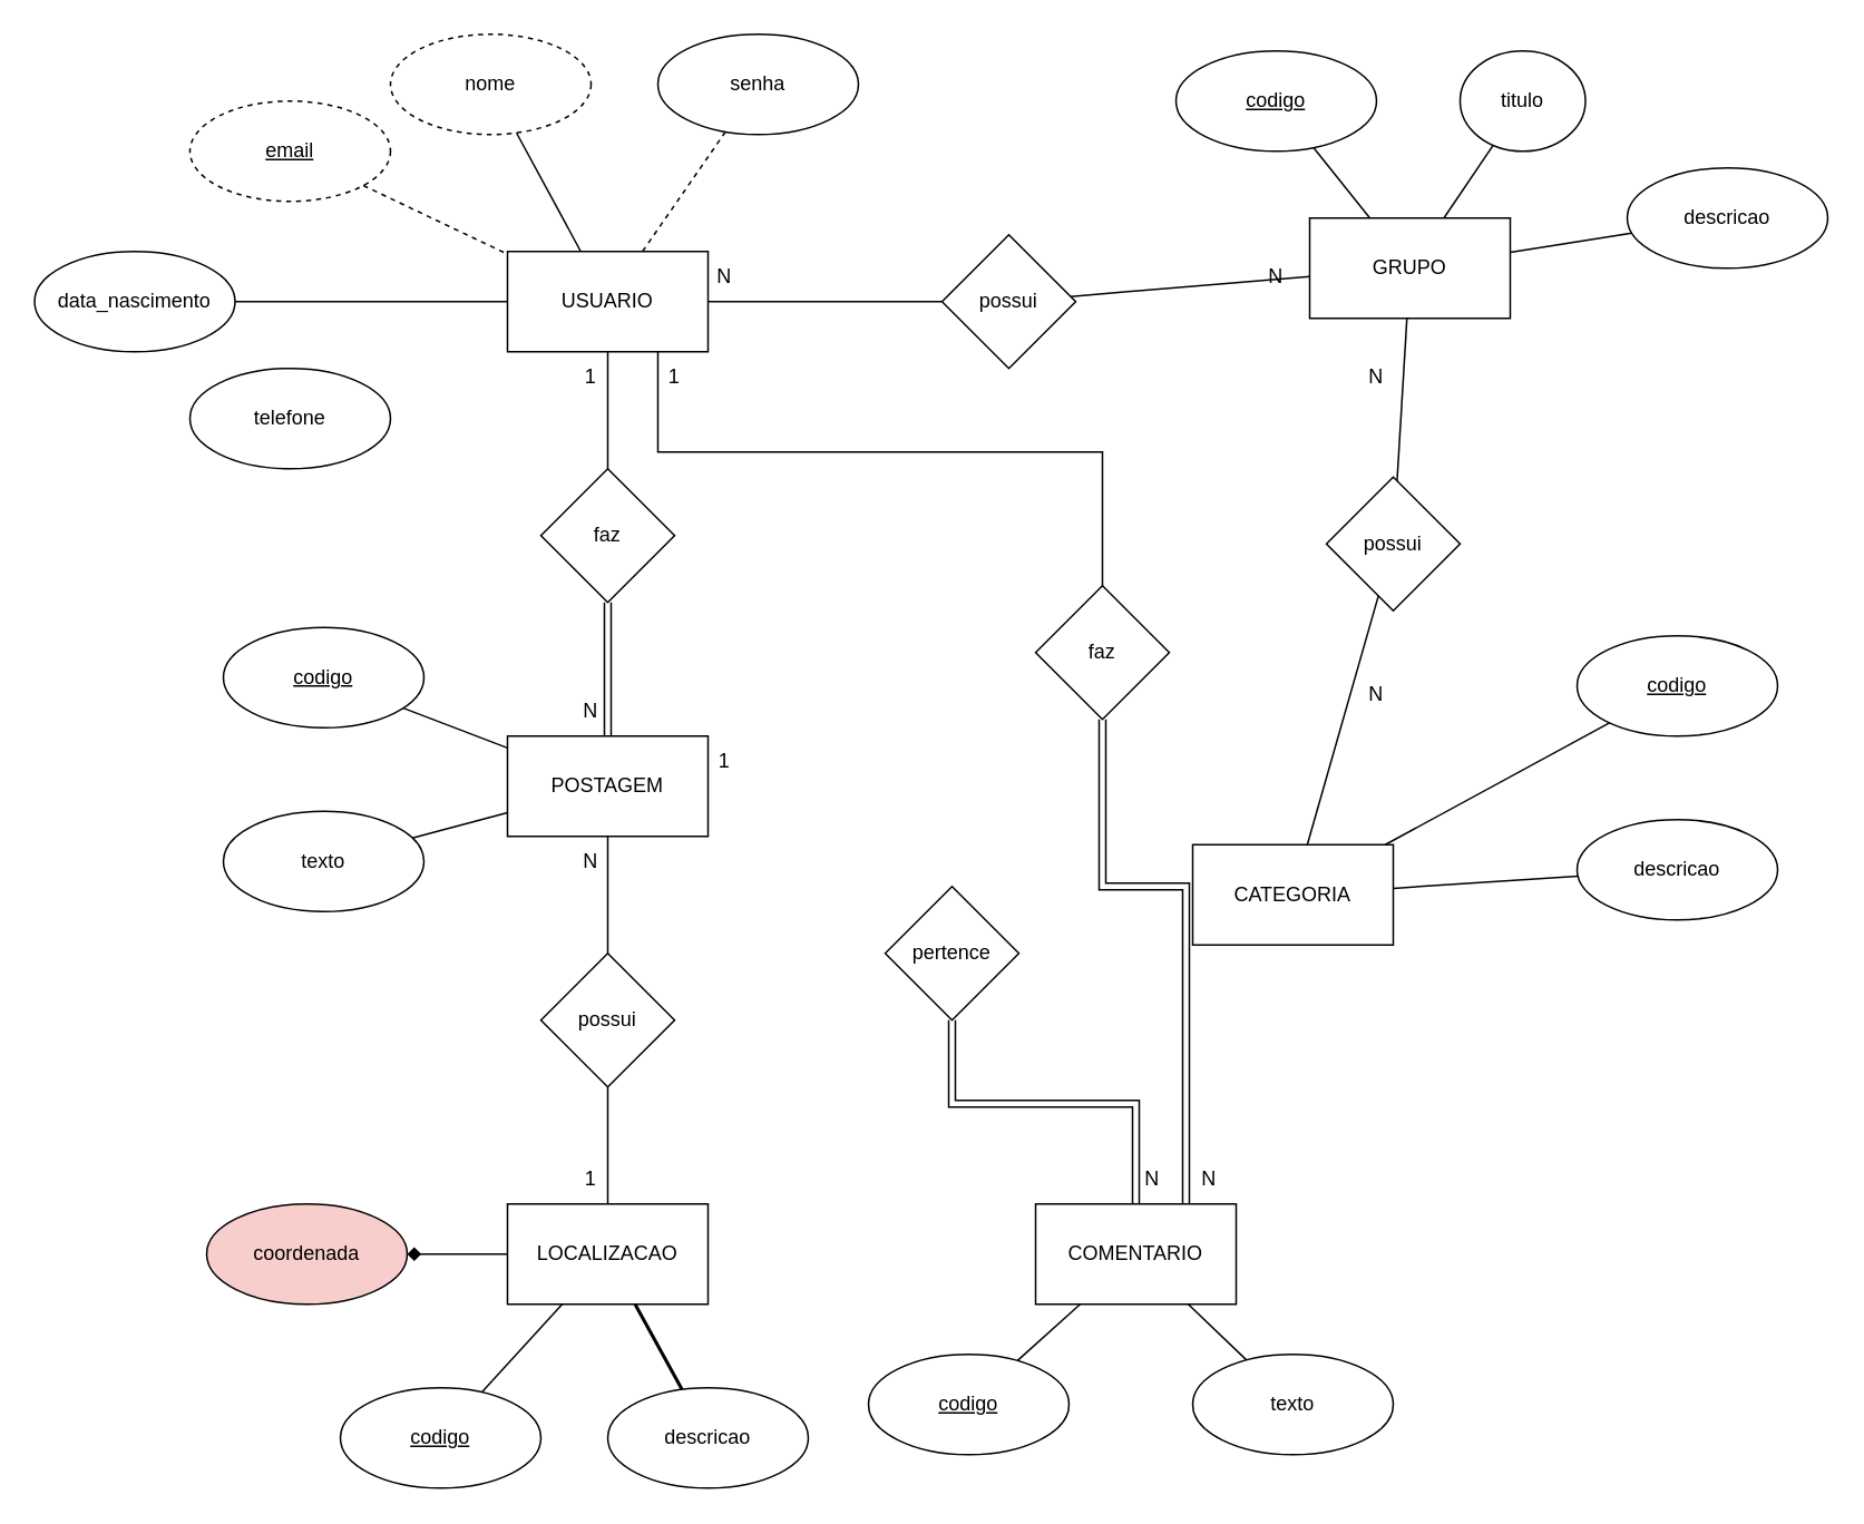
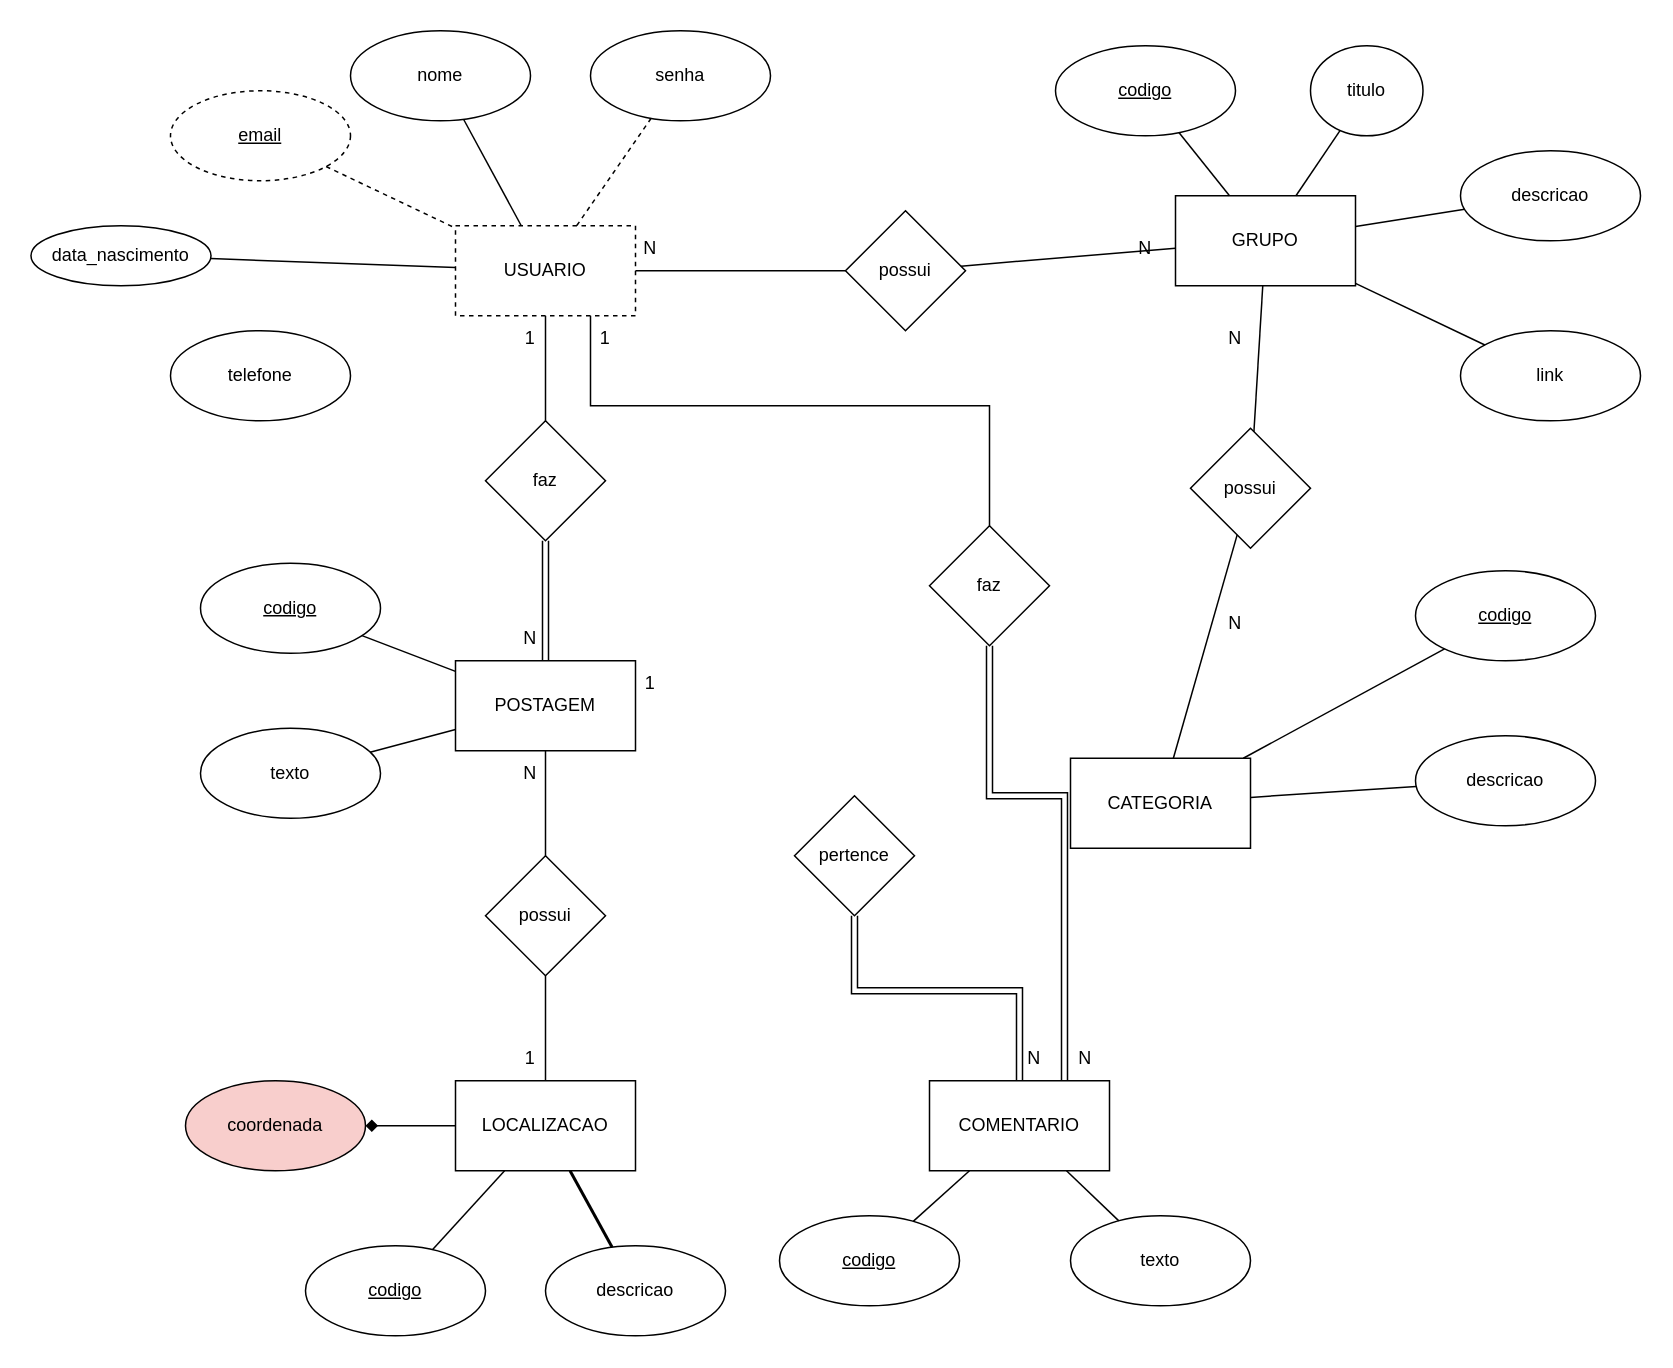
  <mxCell id="0" />
  <mxCell id="1" parent="0" />
  <mxCell id="2" value="CATEGORIA" style="rounded=0;whiteSpace=wrap;html=1;" vertex="1" parent="1"><mxGeometry x="713" y="505" width="120" height="60" as="geometry" /></mxCell>
- <mxCell id="3" value="USUARIO" style="rounded=0;whiteSpace=wrap;html=1;" vertex="1" parent="1"><mxGeometry x="303" y="150" width="120" height="60" as="geometry" /></mxCell>
+ <mxCell id="3" value="USUARIO" style="rounded=0;whiteSpace=wrap;html=1;dashed=1;" vertex="1" parent="1"><mxGeometry x="303" y="150" width="120" height="60" as="geometry" /></mxCell>
  <mxCell id="4" value="GRUPO" style="rounded=0;whiteSpace=wrap;html=1;" vertex="1" parent="1"><mxGeometry x="783" y="130" width="120" height="60" as="geometry" /></mxCell>
  <mxCell id="5" value="COMENTARIO" style="rounded=0;whiteSpace=wrap;html=1;" vertex="1" parent="1"><mxGeometry x="619" y="720" width="120" height="60" as="geometry" /></mxCell>
  <mxCell id="6" value="LOCALIZACAO" style="rounded=0;whiteSpace=wrap;html=1;" vertex="1" parent="1"><mxGeometry x="303" y="720" width="120" height="60" as="geometry" /></mxCell>
  <mxCell id="7" value="POSTAGEM" style="rounded=0;whiteSpace=wrap;html=1;" vertex="1" parent="1"><mxGeometry x="303" y="440" width="120" height="60" as="geometry" /></mxCell>
  <mxCell id="8" value="&lt;u&gt;email&lt;/u&gt;" style="ellipse;whiteSpace=wrap;html=1;dashed=1;" vertex="1" parent="1"><mxGeometry x="113" y="60" width="120" height="60" as="geometry" /></mxCell>
- <mxCell id="9" value="nome" style="ellipse;whiteSpace=wrap;html=1;dashed=1;" vertex="1" parent="1"><mxGeometry x="233" y="20" width="120" height="60" as="geometry" /></mxCell>
- <mxCell id="10" value="data_nascimento" style="ellipse;whiteSpace=wrap;html=1;" vertex="1" parent="1"><mxGeometry x="20" y="150" width="120" height="60" as="geometry" /></mxCell>
+ <mxCell id="9" value="nome" style="ellipse;whiteSpace=wrap;html=1;" vertex="1" parent="1"><mxGeometry x="233" y="20" width="120" height="60" as="geometry" /></mxCell>
+ <mxCell id="10" value="data_nascimento" style="ellipse;whiteSpace=wrap;html=1;" vertex="1" parent="1"><mxGeometry x="20" y="150" width="120" height="40" as="geometry" /></mxCell>
  <mxCell id="11" value="telefone" style="ellipse;whiteSpace=wrap;html=1;" vertex="1" parent="1"><mxGeometry x="113" y="220" width="120" height="60" as="geometry" /></mxCell>
  <mxCell id="12" value="senha" style="ellipse;whiteSpace=wrap;html=1;" vertex="1" parent="1"><mxGeometry x="393" y="20" width="120" height="60" as="geometry" /></mxCell>
  <mxCell id="13" value="" style="endArrow=none;html=1;rounded=0;" edge="1" parent="1" source="10" target="3"><mxGeometry width="50" height="50" relative="1" as="geometry"><mxPoint x="543" y="480" as="sourcePoint" /><mxPoint x="593" y="430" as="targetPoint" /></mxGeometry></mxCell>
  <mxCell id="14" value="" style="endArrow=none;html=1;rounded=0;dashed=1;" edge="1" parent="1" source="8" target="3"><mxGeometry width="50" height="50" relative="1" as="geometry"><mxPoint x="543" y="480" as="sourcePoint" /><mxPoint x="593" y="430" as="targetPoint" /></mxGeometry></mxCell>
  <mxCell id="15" value="" style="endArrow=none;html=1;rounded=0;" edge="1" parent="1" source="9" target="3"><mxGeometry width="50" height="50" relative="1" as="geometry"><mxPoint x="543" y="480" as="sourcePoint" /><mxPoint x="593" y="430" as="targetPoint" /></mxGeometry></mxCell>
  <mxCell id="16" value="" style="endArrow=none;html=1;rounded=0;dashed=1;" edge="1" parent="1" source="12" target="3"><mxGeometry width="50" height="50" relative="1" as="geometry"><mxPoint x="543" y="480" as="sourcePoint" /><mxPoint x="593" y="430" as="targetPoint" /></mxGeometry></mxCell>
  <mxCell id="17" value="&lt;u&gt;codigo&lt;/u&gt;" style="ellipse;whiteSpace=wrap;html=1;" vertex="1" parent="1"><mxGeometry x="703" y="30" width="120" height="60" as="geometry" /></mxCell>
  <mxCell id="18" value="descricao" style="ellipse;whiteSpace=wrap;html=1;" vertex="1" parent="1"><mxGeometry x="973" y="100" width="120" height="60" as="geometry" /></mxCell>
  <mxCell id="19" value="titulo" style="ellipse;whiteSpace=wrap;html=1;" vertex="1" parent="1"><mxGeometry x="873" y="30" width="75" height="60" as="geometry" /></mxCell>
+ <mxCell id="20" value="link" style="ellipse;whiteSpace=wrap;html=1;" vertex="1" parent="1"><mxGeometry x="973" y="220" width="120" height="60" as="geometry" /></mxCell>
+ <mxCell id="21" value="" style="endArrow=none;html=1;rounded=0;" edge="1" parent="1" source="20" target="4"><mxGeometry width="50" height="50" relative="1" as="geometry"><mxPoint x="823" y="450" as="sourcePoint" /><mxPoint x="873" y="400" as="targetPoint" /></mxGeometry></mxCell>
  <mxCell id="22" value="" style="endArrow=none;html=1;rounded=0;" edge="1" parent="1" source="4" target="18"><mxGeometry width="50" height="50" relative="1" as="geometry"><mxPoint x="823" y="450" as="sourcePoint" /><mxPoint x="873" y="400" as="targetPoint" /></mxGeometry></mxCell>
  <mxCell id="23" value="" style="endArrow=none;html=1;rounded=0;" edge="1" parent="1" source="4" target="19"><mxGeometry width="50" height="50" relative="1" as="geometry"><mxPoint x="823" y="450" as="sourcePoint" /><mxPoint x="873" y="400" as="targetPoint" /></mxGeometry></mxCell>
  <mxCell id="24" value="" style="endArrow=none;html=1;rounded=0;" edge="1" parent="1" source="4" target="17"><mxGeometry width="50" height="50" relative="1" as="geometry"><mxPoint x="823" y="450" as="sourcePoint" /><mxPoint x="873" y="400" as="targetPoint" /></mxGeometry></mxCell>
  <mxCell id="25" value="possui" style="rhombus;whiteSpace=wrap;html=1;" vertex="1" parent="1"><mxGeometry x="563" y="140" width="80" height="80" as="geometry" /></mxCell>
  <mxCell id="26" value="" style="endArrow=none;html=1;rounded=0;" edge="1" parent="1" source="25" target="4"><mxGeometry width="50" height="50" relative="1" as="geometry"><mxPoint x="823" y="450" as="sourcePoint" /><mxPoint x="873" y="400" as="targetPoint" /></mxGeometry></mxCell>
  <mxCell id="27" value="" style="endArrow=none;html=1;rounded=0;" edge="1" parent="1" source="25" target="3"><mxGeometry width="50" height="50" relative="1" as="geometry"><mxPoint x="823" y="450" as="sourcePoint" /><mxPoint x="873" y="400" as="targetPoint" /></mxGeometry></mxCell>
  <mxCell id="28" value="N" style="text;html=1;align=center;verticalAlign=middle;whiteSpace=wrap;rounded=0;" vertex="1" parent="1"><mxGeometry x="753" y="150" width="20" height="30" as="geometry" /></mxCell>
  <mxCell id="29" value="N" style="text;html=1;align=center;verticalAlign=middle;whiteSpace=wrap;rounded=0;" vertex="1" parent="1"><mxGeometry x="423" y="150" width="20" height="30" as="geometry" /></mxCell>
  <mxCell id="30" value="&lt;u&gt;codigo&lt;/u&gt;" style="ellipse;whiteSpace=wrap;html=1;" vertex="1" parent="1"><mxGeometry x="943" y="380" width="120" height="60" as="geometry" /></mxCell>
  <mxCell id="31" value="" style="endArrow=none;html=1;rounded=0;" edge="1" parent="1" source="2" target="30"><mxGeometry width="50" height="50" relative="1" as="geometry"><mxPoint x="943" y="450" as="sourcePoint" /><mxPoint x="993" y="400" as="targetPoint" /></mxGeometry></mxCell>
  <mxCell id="32" value="descricao" style="ellipse;whiteSpace=wrap;html=1;" vertex="1" parent="1"><mxGeometry x="943" y="490" width="120" height="60" as="geometry" /></mxCell>
  <mxCell id="33" value="" style="endArrow=none;html=1;rounded=0;" edge="1" parent="1" source="2" target="32"><mxGeometry width="50" height="50" relative="1" as="geometry"><mxPoint x="943" y="450" as="sourcePoint" /><mxPoint x="993" y="400" as="targetPoint" /></mxGeometry></mxCell>
  <mxCell id="34" value="possui" style="rhombus;whiteSpace=wrap;html=1;" vertex="1" parent="1"><mxGeometry x="793" y="285" width="80" height="80" as="geometry" /></mxCell>
  <mxCell id="35" value="" style="endArrow=none;html=1;rounded=0;" edge="1" parent="1" source="34" target="2"><mxGeometry width="50" height="50" relative="1" as="geometry"><mxPoint x="823" y="450" as="sourcePoint" /><mxPoint x="873" y="400" as="targetPoint" /></mxGeometry></mxCell>
  <mxCell id="36" value="" style="endArrow=none;html=1;rounded=0;" edge="1" parent="1" source="4" target="34"><mxGeometry width="50" height="50" relative="1" as="geometry"><mxPoint x="823" y="450" as="sourcePoint" /><mxPoint x="873" y="400" as="targetPoint" /></mxGeometry></mxCell>
  <mxCell id="37" value="N" style="text;html=1;align=center;verticalAlign=middle;whiteSpace=wrap;rounded=0;" vertex="1" parent="1"><mxGeometry x="813" y="210" width="20" height="30" as="geometry" /></mxCell>
  <mxCell id="38" value="N" style="text;html=1;align=center;verticalAlign=middle;whiteSpace=wrap;rounded=0;" vertex="1" parent="1"><mxGeometry x="813" y="400" width="20" height="30" as="geometry" /></mxCell>
  <mxCell id="39" value="&lt;u&gt;codigo&lt;/u&gt;" style="ellipse;whiteSpace=wrap;html=1;" vertex="1" parent="1"><mxGeometry x="133" y="375" width="120" height="60" as="geometry" /></mxCell>
  <mxCell id="40" value="texto" style="ellipse;whiteSpace=wrap;html=1;" vertex="1" parent="1"><mxGeometry x="133" y="485" width="120" height="60" as="geometry" /></mxCell>
  <mxCell id="41" value="faz" style="rhombus;whiteSpace=wrap;html=1;" vertex="1" parent="1"><mxGeometry x="323" y="280" width="80" height="80" as="geometry" /></mxCell>
  <mxCell id="42" value="" style="endArrow=none;html=1;rounded=0;" edge="1" parent="1" source="7" target="39"><mxGeometry width="50" height="50" relative="1" as="geometry"><mxPoint x="823" y="570" as="sourcePoint" /><mxPoint x="873" y="520" as="targetPoint" /></mxGeometry></mxCell>
  <mxCell id="43" value="" style="endArrow=none;html=1;rounded=0;" edge="1" parent="1" source="7" target="40"><mxGeometry width="50" height="50" relative="1" as="geometry"><mxPoint x="823" y="570" as="sourcePoint" /><mxPoint x="873" y="520" as="targetPoint" /></mxGeometry></mxCell>
  <mxCell id="44" value="" style="endArrow=none;html=1;rounded=0;shape=link;" edge="1" parent="1" source="7" target="41"><mxGeometry width="50" height="50" relative="1" as="geometry"><mxPoint x="823" y="570" as="sourcePoint" /><mxPoint x="873" y="520" as="targetPoint" /></mxGeometry></mxCell>
  <mxCell id="45" value="" style="endArrow=none;html=1;rounded=0;" edge="1" parent="1" source="41" target="3"><mxGeometry width="50" height="50" relative="1" as="geometry"><mxPoint x="823" y="570" as="sourcePoint" /><mxPoint x="873" y="520" as="targetPoint" /></mxGeometry></mxCell>
  <mxCell id="46" value="N" style="text;html=1;align=center;verticalAlign=middle;whiteSpace=wrap;rounded=0;" vertex="1" parent="1"><mxGeometry x="343" y="410" width="20" height="30" as="geometry" /></mxCell>
  <mxCell id="47" value="1" style="text;html=1;align=center;verticalAlign=middle;whiteSpace=wrap;rounded=0;" vertex="1" parent="1"><mxGeometry x="343" y="210" width="20" height="30" as="geometry" /></mxCell>
  <mxCell id="48" value="&lt;u&gt;codigo&lt;/u&gt;" style="ellipse;whiteSpace=wrap;html=1;" vertex="1" parent="1"><mxGeometry x="203" y="830" width="120" height="60" as="geometry" /></mxCell>
  <mxCell id="49" value="descricao" style="ellipse;whiteSpace=wrap;html=1;" vertex="1" parent="1"><mxGeometry x="363" y="830" width="120" height="60" as="geometry" /></mxCell>
  <mxCell id="50" value="coordenada" style="ellipse;whiteSpace=wrap;html=1;fillColor=#f8cecc;" vertex="1" parent="1"><mxGeometry x="123" y="720" width="120" height="60" as="geometry" /></mxCell>
  <mxCell id="51" value="" style="endArrow=diamond;html=1;rounded=0;" edge="1" parent="1" source="6" target="50"><mxGeometry width="50" height="50" relative="1" as="geometry"><mxPoint x="693" y="650" as="sourcePoint" /><mxPoint x="743" y="600" as="targetPoint" /></mxGeometry></mxCell>
  <mxCell id="52" value="" style="endArrow=none;html=1;rounded=0;" edge="1" parent="1" source="48" target="6"><mxGeometry width="50" height="50" relative="1" as="geometry"><mxPoint x="693" y="650" as="sourcePoint" /><mxPoint x="743" y="600" as="targetPoint" /></mxGeometry></mxCell>
  <mxCell id="53" value="" style="endArrow=none;html=1;strokeWidth=2;rounded=0;" edge="1" parent="1" source="49" target="6"><mxGeometry width="50" height="50" relative="1" as="geometry"><mxPoint x="693" y="650" as="sourcePoint" /><mxPoint x="743" y="600" as="targetPoint" /></mxGeometry></mxCell>
  <mxCell id="54" value="possui" style="rhombus;whiteSpace=wrap;html=1;" vertex="1" parent="1"><mxGeometry x="323" y="570" width="80" height="80" as="geometry" /></mxCell>
  <mxCell id="55" value="" style="endArrow=none;html=1;rounded=0;" edge="1" parent="1" source="54" target="7"><mxGeometry width="50" height="50" relative="1" as="geometry"><mxPoint x="823" y="700" as="sourcePoint" /><mxPoint x="873" y="650" as="targetPoint" /></mxGeometry></mxCell>
  <mxCell id="56" value="" style="endArrow=none;html=1;rounded=0;" edge="1" parent="1" source="6" target="54"><mxGeometry width="50" height="50" relative="1" as="geometry"><mxPoint x="823" y="700" as="sourcePoint" /><mxPoint x="873" y="650" as="targetPoint" /></mxGeometry></mxCell>
  <mxCell id="57" value="N" style="text;html=1;align=center;verticalAlign=middle;whiteSpace=wrap;rounded=0;" vertex="1" parent="1"><mxGeometry x="343" y="500" width="20" height="30" as="geometry" /></mxCell>
  <mxCell id="58" value="1" style="text;html=1;align=center;verticalAlign=middle;whiteSpace=wrap;rounded=0;" vertex="1" parent="1"><mxGeometry x="343" y="690" width="20" height="30" as="geometry" /></mxCell>
  <mxCell id="59" value="&lt;u&gt;codigo&lt;/u&gt;" style="ellipse;whiteSpace=wrap;html=1;" vertex="1" parent="1"><mxGeometry x="519" y="810" width="120" height="60" as="geometry" /></mxCell>
  <mxCell id="60" value="texto" style="ellipse;whiteSpace=wrap;html=1;" vertex="1" parent="1"><mxGeometry x="713" y="810" width="120" height="60" as="geometry" /></mxCell>
  <mxCell id="61" value="" style="endArrow=none;html=1;rounded=0;" edge="1" parent="1" source="5" target="60"><mxGeometry width="50" height="50" relative="1" as="geometry"><mxPoint x="749" y="720" as="sourcePoint" /><mxPoint x="799" y="670" as="targetPoint" /></mxGeometry></mxCell>
  <mxCell id="62" value="" style="endArrow=none;html=1;rounded=0;" edge="1" parent="1" source="5" target="59"><mxGeometry width="50" height="50" relative="1" as="geometry"><mxPoint x="749" y="720" as="sourcePoint" /><mxPoint x="799" y="670" as="targetPoint" /></mxGeometry></mxCell>
  <mxCell id="63" value="pertence" style="rhombus;whiteSpace=wrap;html=1;" vertex="1" parent="1"><mxGeometry x="529" y="530" width="80" height="80" as="geometry" /></mxCell>
  <mxCell id="64" value="" style="endArrow=none;html=1;rounded=0;shape=link;" edge="1" parent="1" source="63" target="5"><mxGeometry width="50" height="50" relative="1" as="geometry"><mxPoint x="789" y="700" as="sourcePoint" /><mxPoint x="839" y="650" as="targetPoint" /><Array as="points"><mxPoint x="569" y="660" /><mxPoint x="679" y="660" /></Array></mxGeometry></mxCell>
  <mxCell id="65" value="1" style="text;html=1;align=center;verticalAlign=middle;whiteSpace=wrap;rounded=0;" vertex="1" parent="1"><mxGeometry x="423" y="440" width="20" height="30" as="geometry" /></mxCell>
  <mxCell id="66" value="N" style="text;html=1;align=center;verticalAlign=middle;whiteSpace=wrap;rounded=0;" vertex="1" parent="1"><mxGeometry x="679" y="690" width="20" height="30" as="geometry" /></mxCell>
  <mxCell id="67" value="faz" style="rhombus;whiteSpace=wrap;html=1;" vertex="1" parent="1"><mxGeometry x="619" y="350" width="80" height="80" as="geometry" /></mxCell>
  <mxCell id="68" value="" style="endArrow=none;html=1;rounded=0;entryX=0.75;entryY=1;entryDx=0;entryDy=0;" edge="1" parent="1" source="67" target="3"><mxGeometry width="50" height="50" relative="1" as="geometry"><mxPoint x="823" y="570" as="sourcePoint" /><mxPoint x="873" y="520" as="targetPoint" /><Array as="points"><mxPoint x="659" y="270" /><mxPoint x="393" y="270" /></Array></mxGeometry></mxCell>
  <mxCell id="69" value="" style="endArrow=none;html=1;rounded=0;entryX=0.75;entryY=0;entryDx=0;entryDy=0;shape=link;" edge="1" parent="1" source="67" target="5"><mxGeometry width="50" height="50" relative="1" as="geometry"><mxPoint x="703" y="450" as="sourcePoint" /><mxPoint x="873" y="520" as="targetPoint" /><Array as="points"><mxPoint x="659" y="530" /><mxPoint x="709" y="530" /></Array></mxGeometry></mxCell>
  <mxCell id="70" value="N" style="text;html=1;align=center;verticalAlign=middle;whiteSpace=wrap;rounded=0;" vertex="1" parent="1"><mxGeometry x="713" y="690" width="20" height="30" as="geometry" /></mxCell>
  <mxCell id="71" value="1" style="text;html=1;align=center;verticalAlign=middle;whiteSpace=wrap;rounded=0;" vertex="1" parent="1"><mxGeometry x="393" y="210" width="20" height="30" as="geometry" /></mxCell>
